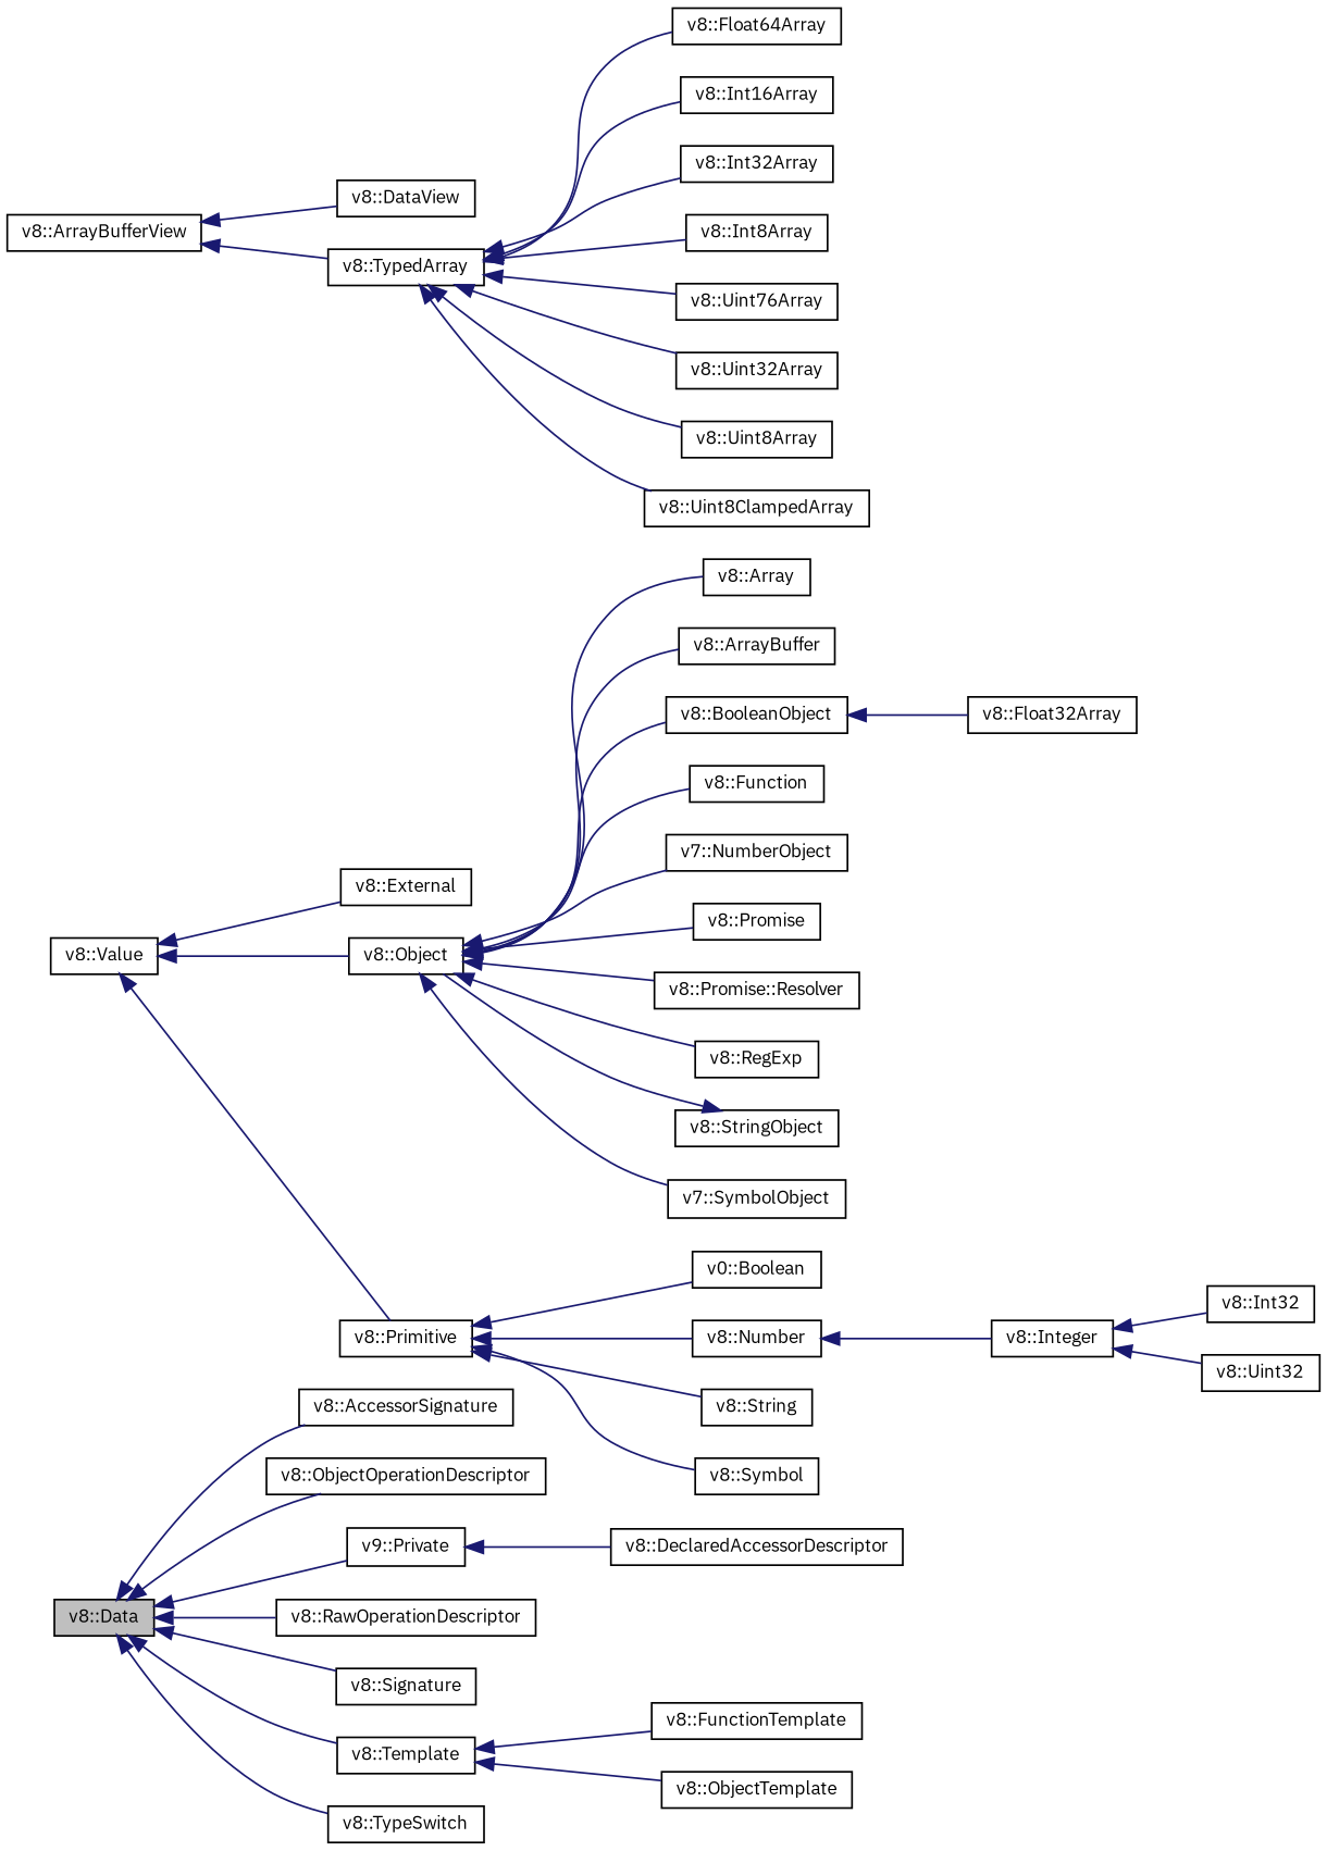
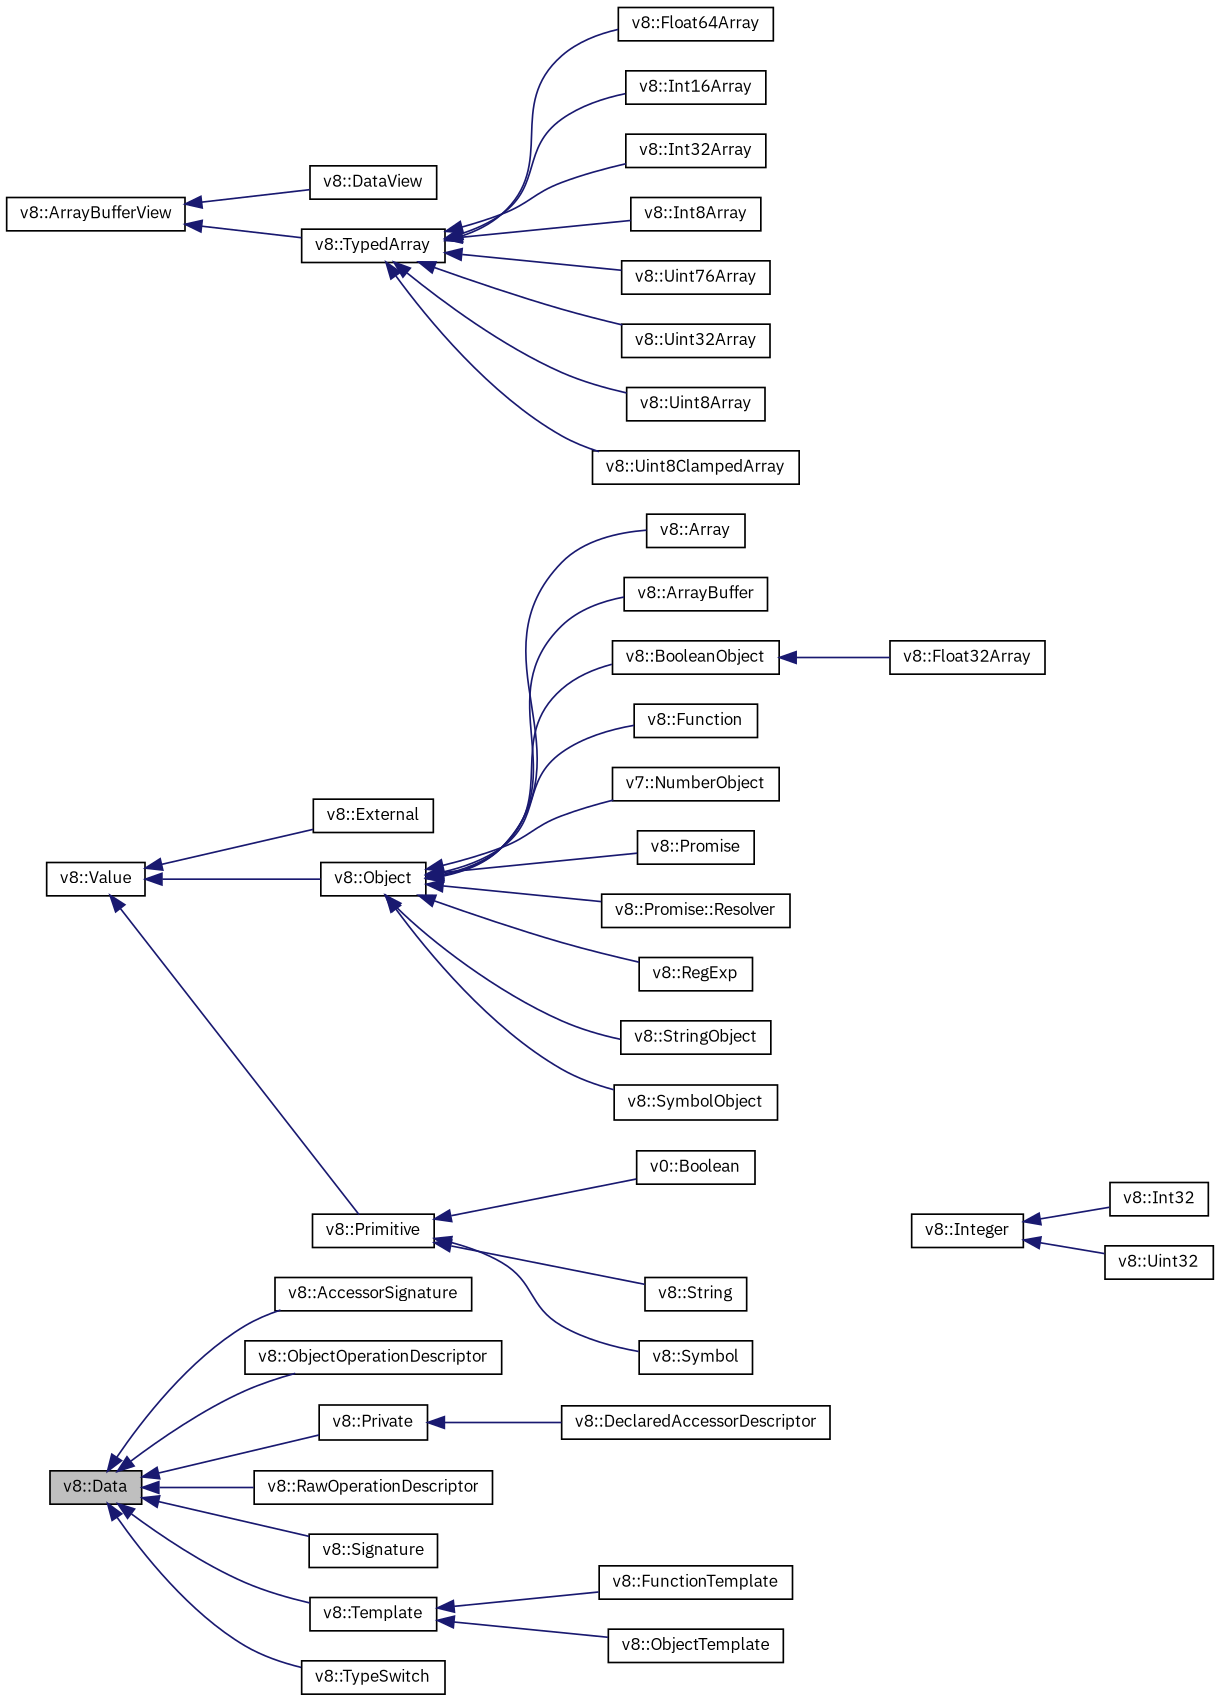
  digraph {
    fontname="IBM Plex Sans"
    rankdir=LR
    node [color=black fillcolor=white fontname="IBM Plex Sans" fontsize=10 shape=record style=filled]
    edge [color=midnightblue dir=back fontname="IBM Plex Sans" fontsize=10 labelfontname=Helvetica labelfontsize=10 style=solid]
    n1 [fillcolor=grey75 fontcolor=black height=0.2 label="v8::Data" width=0.4]
    n2 [height=0.2 label="v8::AccessorSignature" width=0.4]
    n3 [height=0.2 label="v8::ObjectOperationDescriptor" width=0.4]
-   n4 [height=0.2 label="v9::Private" width=0.4]
+   n4 [height=0.2 label="v8::Private" width=0.4]
    n5 [height=0.2 label="v8::RawOperationDescriptor" width=0.4]
    n6 [height=0.2 label="v8::Signature" width=0.4]
    n7 [height=0.2 label="v8::Template" width=0.4]
    n8 [height=0.2 label="v8::TypeSwitch" width=0.4]
    n9 [height=0.2 label="v8::DeclaredAccessorDescriptor" width=0.4]
    n10 [height=0.2 label="v8::FunctionTemplate" width=0.4]
    n11 [height=0.2 label="v8::ObjectTemplate" width=0.4]
    n12 [height=0.2 label="v8::Value" width=0.4]
    n13 [height=0.2 label="v8::External" width=0.4]
    n14 [height=0.2 label="v8::Object" width=0.4]
    n15 [height=0.2 label="v8::Primitive" width=0.4]
    n16 [height=0.2 label="v8::Array" width=0.4]
    n17 [height=0.2 label="v8::ArrayBuffer" width=0.4]
    n18 [height=0.2 label="v8::BooleanObject" width=0.4]
    n19 [height=0.2 label="v8::Function" width=0.4]
    n20 [height=0.2 label="v7::NumberObject" width=0.4]
    n21 [height=0.2 label="v8::Promise" width=0.4]
    n22 [height=0.2 label="v8::Promise::Resolver" width=0.4]
    n23 [height=0.2 label="v8::RegExp" width=0.4]
    n24 [height=0.2 label="v8::StringObject" width=0.4]
-   n25 [height=0.2 label="v7::SymbolObject" width=0.4]
+   n25 [height=0.2 label="v8::SymbolObject" width=0.4]
    n26 [height=0.2 label="v0::Boolean" width=0.4]
-   n27 [height=0.2 label="v8::Number" width=0.4]
    n28 [height=0.2 label="v8::String" width=0.4]
    n29 [height=0.2 label="v8::Symbol" width=0.4]
    n30 [height=0.2 label="v8::ArrayBufferView" width=0.4]
    n31 [height=0.2 label="v8::DataView" width=0.4]
    n32 [height=0.2 label="v8::TypedArray" width=0.4]
    n33 [height=0.2 label="v8::Float32Array" width=0.4]
    n34 [height=0.2 label="v8::Float64Array" width=0.4]
    n35 [height=0.2 label="v8::Int16Array" width=0.4]
    n36 [height=0.2 label="v8::Int32Array" width=0.4]
    n37 [height=0.2 label="v8::Int8Array" width=0.4]
    n38 [height=0.2 label="v8::Uint76Array" width=0.4]
    n39 [height=0.2 label="v8::Uint32Array" width=0.4]
    n40 [height=0.2 label="v8::Uint8Array" width=0.4]
    n41 [height=0.2 label="v8::Uint8ClampedArray" width=0.4]
    n42 [height=0.2 label="v8::Integer" width=0.4]
    n43 [height=0.2 label="v8::Int32" width=0.4]
    n44 [height=0.2 label="v8::Uint32" width=0.4]
    n1 -> n2
    n1 -> n3
    n1 -> n4
    n1 -> n5
    n1 -> n6
    n1 -> n7
    n1 -> n8
    n4 -> n9
    n7 -> n10
    n7 -> n11
    n12 -> n13
    n12 -> n14
    n12 -> n15
    n14 -> n16
    n14 -> n17
    n14 -> n18
    n14 -> n19
    n14 -> n20
    n14 -> n21
    n14 -> n22
    n14 -> n23
-   n24 -> n14
+   n14 -> n24
    n14 -> n25
    n15 -> n26
-   n15 -> n27
    n15 -> n28
    n15 -> n29
    n18 -> n33
-   n27 -> n42
    n30 -> n31
    n30 -> n32
    n32 -> n34
    n32 -> n35
    n32 -> n36
    n32 -> n37
    n32 -> n38
    n32 -> n39
    n32 -> n40
    n32 -> n41
    n42 -> n43
    n42 -> n44
  }
